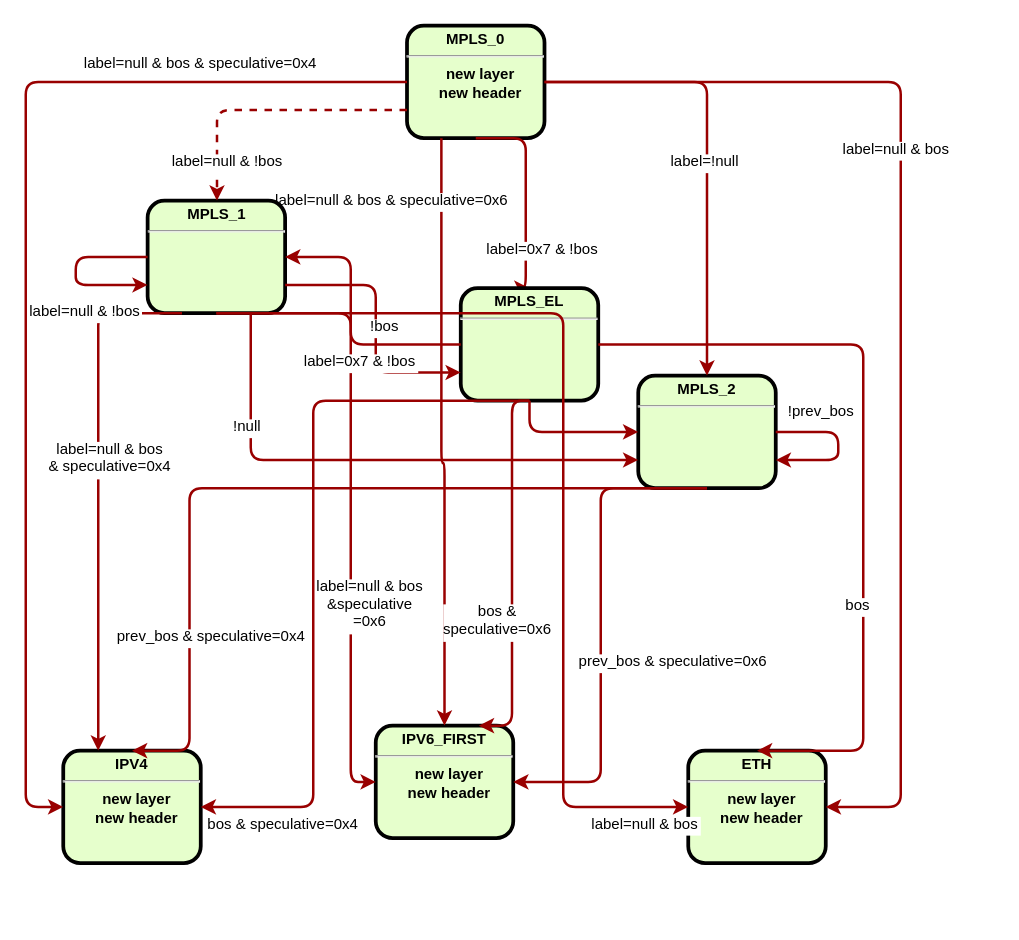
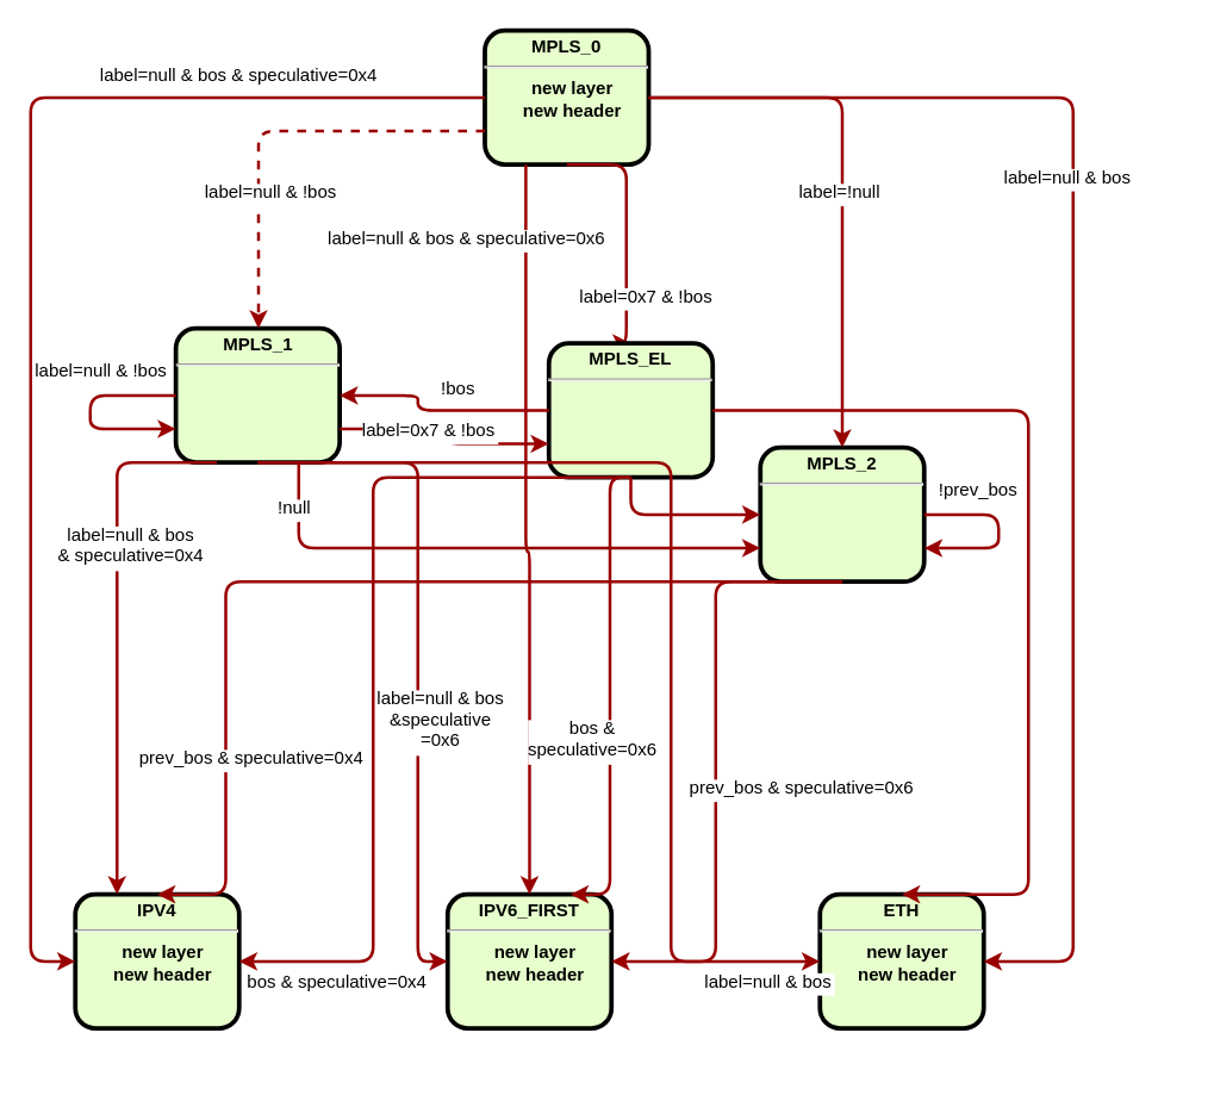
  <mxCell id="0" />
  <mxCell id="1" parent="0" />
  <mxCell id="2" value="&lt;p style=&quot;margin: 4px 0px 0px ; text-align: center&quot;&gt;&lt;strong&gt;MPLS_0&lt;/strong&gt;&lt;/p&gt;&lt;hr&gt;&lt;p style=&quot;margin: 0px ; margin-left: 8px&quot;&gt;new layer&lt;/p&gt;&lt;p style=&quot;margin: 0px ; margin-left: 8px&quot;&gt;new header&lt;/p&gt;" style="verticalAlign=middle;align=center;overflow=fill;fontSize=12;fontFamily=Helvetica;html=1;rounded=1;fontStyle=1;strokeWidth=3;fillColor=#E6FFCC" parent="1" vertex="1"><mxGeometry x="325" y="20" width="110" height="90" as="geometry" /></mxCell>
  <mxCell id="3" value="" style="edgeStyle=elbowEdgeStyle;elbow=horizontal;strokeColor=#990000;strokeWidth=2;exitX=0.5;exitY=1;exitDx=0;exitDy=0;entryX=0.5;entryY=0;entryDx=0;entryDy=0;" parent="1" source="2" target="14" edge="1"><mxGeometry width="100" height="100" relative="1" as="geometry"><mxPoint x="448.5" y="520" as="sourcePoint" /><mxPoint x="545" y="188" as="targetPoint" /><Array as="points"><mxPoint x="420" y="170" /></Array></mxGeometry></mxCell>
- <mxCell id="4" value="&lt;p style=&quot;margin: 4px 0px 0px ; text-align: center&quot;&gt;IPV6_FIRST&lt;/p&gt;&lt;hr&gt;&lt;p style=&quot;margin: 0px 0px 0px 8px&quot;&gt;new layer&lt;/p&gt;&lt;p style=&quot;margin: 0px 0px 0px 8px&quot;&gt;new header&lt;/p&gt;" style="verticalAlign=middle;align=center;overflow=fill;fontSize=12;fontFamily=Helvetica;html=1;rounded=1;fontStyle=1;strokeWidth=3;fillColor=#E6FFCC" parent="1" vertex="1"><mxGeometry x="300" y="580" width="110" height="90" as="geometry" /></mxCell>
+ <mxCell id="4" value="&lt;p style=&quot;margin: 4px 0px 0px ; text-align: center&quot;&gt;IPV6_FIRST&lt;/p&gt;&lt;hr&gt;&lt;p style=&quot;margin: 0px 0px 0px 8px&quot;&gt;new layer&lt;/p&gt;&lt;p style=&quot;margin: 0px 0px 0px 8px&quot;&gt;new header&lt;/p&gt;" style="verticalAlign=middle;align=center;overflow=fill;fontSize=12;fontFamily=Helvetica;html=1;rounded=1;fontStyle=1;strokeWidth=3;fillColor=#E6FFCC" parent="1" vertex="1"><mxGeometry x="300" y="600" width="110" height="90" as="geometry" /></mxCell>
  <mxCell id="5" value="&lt;p style=&quot;margin: 4px 0px 0px ; text-align: center&quot;&gt;ETH&lt;/p&gt;&lt;hr&gt;&lt;p style=&quot;margin: 0px 0px 0px 8px&quot;&gt;new layer&lt;/p&gt;&lt;p style=&quot;margin: 0px 0px 0px 8px&quot;&gt;new header&lt;/p&gt;" style="verticalAlign=middle;align=center;overflow=fill;fontSize=12;fontFamily=Helvetica;html=1;rounded=1;fontStyle=1;strokeWidth=3;fillColor=#E6FFCC" parent="1" vertex="1"><mxGeometry x="550" y="600" width="110" height="90" as="geometry" /></mxCell>
  <mxCell id="6" value="&lt;p style=&quot;margin: 4px 0px 0px ; text-align: center&quot;&gt;IPV4&lt;/p&gt;&lt;hr&gt;&lt;p style=&quot;margin: 0px ; margin-left: 8px&quot;&gt;&lt;span&gt;new layer&lt;/span&gt;&lt;br&gt;&lt;/p&gt;&lt;p style=&quot;margin: 0px 0px 0px 8px&quot;&gt;new header&lt;/p&gt;" style="verticalAlign=middle;align=center;overflow=fill;fontSize=12;fontFamily=Helvetica;html=1;rounded=1;fontStyle=1;strokeWidth=3;fillColor=#E6FFCC" parent="1" vertex="1"><mxGeometry x="50" y="600" width="110" height="90" as="geometry" /></mxCell>
  <mxCell id="7" value="&lt;p style=&quot;margin: 4px 0px 0px ; text-align: center&quot;&gt;MPLS_2&lt;/p&gt;&lt;hr&gt;&lt;p style=&quot;margin: 0px 0px 0px 8px&quot;&gt;&lt;br&gt;&lt;/p&gt;" style="verticalAlign=middle;align=center;overflow=fill;fontSize=12;fontFamily=Helvetica;html=1;rounded=1;fontStyle=1;strokeWidth=3;fillColor=#E6FFCC" parent="1" vertex="1"><mxGeometry x="510" y="300" width="110" height="90" as="geometry" /></mxCell>
  <mxCell id="8" value="" style="edgeStyle=elbowEdgeStyle;elbow=vertical;strokeColor=#990000;strokeWidth=2;exitX=1;exitY=0.5;exitDx=0;exitDy=0;entryX=1;entryY=0.5;entryDx=0;entryDy=0;" parent="1" source="2" target="5" edge="1"><mxGeometry width="100" height="100" relative="1" as="geometry"><mxPoint x="809" y="420" as="sourcePoint" /><mxPoint x="393.167" y="530.167" as="targetPoint" /><Array as="points"><mxPoint x="720" y="220" /><mxPoint x="399" y="461.5" /></Array></mxGeometry></mxCell>
  <mxCell id="9" value="" style="edgeStyle=elbowEdgeStyle;elbow=vertical;strokeColor=#990000;strokeWidth=2;exitX=0.25;exitY=1;exitDx=0;exitDy=0;entryX=0.5;entryY=0;entryDx=0;entryDy=0;" parent="1" source="2" target="4" edge="1"><mxGeometry width="100" height="100" relative="1" as="geometry"><mxPoint x="781" y="420" as="sourcePoint" /><mxPoint x="262.833" y="530.167" as="targetPoint" /><Array as="points"><mxPoint x="310" y="370" /><mxPoint x="320" y="220" /><mxPoint x="280" y="360" /><mxPoint x="290" y="390" /><mxPoint x="272" y="442" /></Array></mxGeometry></mxCell>
  <mxCell id="10" value="" style="edgeStyle=elbowEdgeStyle;elbow=vertical;strokeColor=#990000;strokeWidth=2;exitX=0;exitY=0.5;exitDx=0;exitDy=0;entryX=0;entryY=0.5;entryDx=0;entryDy=0;" parent="1" source="2" target="6" edge="1"><mxGeometry width="100" height="100" relative="1" as="geometry"><mxPoint x="781" y="420" as="sourcePoint" /><mxPoint x="185.333" y="530.167" as="targetPoint" /><Array as="points"><mxPoint x="20" y="300" /></Array></mxGeometry></mxCell>
  <mxCell id="11" value="label=null &amp; bos &amp; speculative=0x4" style="text;spacingTop=-5;align=center;fontColor=#000000;labelBackgroundColor=#FFFFFF;" parent="1" vertex="1"><mxGeometry x="83.5" y="41" width="153" height="24" as="geometry" /></mxCell>
  <mxCell id="12" value="label=null &amp; bos &amp; speculative=0x6" style="text;spacingTop=-5;align=center;fontColor=#000000;labelBackgroundColor=#FFFFFF;" parent="1" vertex="1"><mxGeometry x="236.5" y="151" width="153" height="24" as="geometry" /></mxCell>
- <mxCell id="13" value="&lt;p style=&quot;margin: 4px 0px 0px ; text-align: center&quot;&gt;MPLS_1&lt;/p&gt;&lt;hr&gt;&lt;p style=&quot;margin: 0px 0px 0px 8px&quot;&gt;&lt;br&gt;&lt;/p&gt;" style="verticalAlign=middle;align=center;overflow=fill;fontSize=12;fontFamily=Helvetica;html=1;rounded=1;fontStyle=1;strokeWidth=3;fillColor=#E6FFCC" parent="1" vertex="1"><mxGeometry x="117.5" y="160" width="110" height="90" as="geometry" /></mxCell>
+ <mxCell id="13" value="&lt;p style=&quot;margin: 4px 0px 0px ; text-align: center&quot;&gt;MPLS_1&lt;/p&gt;&lt;hr&gt;&lt;p style=&quot;margin: 0px 0px 0px 8px&quot;&gt;&lt;br&gt;&lt;/p&gt;" style="verticalAlign=middle;align=center;overflow=fill;fontSize=12;fontFamily=Helvetica;html=1;rounded=1;fontStyle=1;strokeWidth=3;fillColor=#E6FFCC" parent="1" vertex="1"><mxGeometry x="117.5" y="220" width="110" height="90" as="geometry" /></mxCell>
  <mxCell id="14" value="&lt;p style=&quot;margin: 4px 0px 0px ; text-align: center&quot;&gt;MPLS_EL&lt;/p&gt;&lt;hr&gt;&lt;p style=&quot;margin: 0px 0px 0px 8px&quot;&gt;&lt;br&gt;&lt;/p&gt;" style="verticalAlign=middle;align=center;overflow=fill;fontSize=12;fontFamily=Helvetica;html=1;rounded=1;fontStyle=1;strokeWidth=3;fillColor=#E6FFCC" parent="1" vertex="1"><mxGeometry x="368" y="230" width="110" height="90" as="geometry" /></mxCell>
  <mxCell id="15" value="" style="edgeStyle=elbowEdgeStyle;elbow=horizontal;strokeColor=#990000;strokeWidth=2;exitX=0;exitY=0.75;exitDx=0;exitDy=0;entryX=0.5;entryY=0;entryDx=0;entryDy=0;dashed=1;" parent="1" source="2" target="13" edge="1"><mxGeometry width="100" height="100" relative="1" as="geometry"><mxPoint x="266.5" y="120" as="sourcePoint" /><mxPoint x="291.5" y="250" as="targetPoint" /><Array as="points"><mxPoint x="173" y="130" /></Array></mxGeometry></mxCell>
  <mxCell id="16" value="" style="edgeStyle=elbowEdgeStyle;elbow=horizontal;strokeColor=#990000;strokeWidth=2;exitX=1;exitY=0.5;exitDx=0;exitDy=0;entryX=0.5;entryY=0;entryDx=0;entryDy=0;" parent="1" source="2" target="7" edge="1"><mxGeometry width="100" height="100" relative="1" as="geometry"><mxPoint x="485" y="50" as="sourcePoint" /><mxPoint x="510" y="180" as="targetPoint" /><Array as="points"><mxPoint x="565" y="200" /></Array></mxGeometry></mxCell>
  <mxCell id="17" value="" style="edgeStyle=elbowEdgeStyle;elbow=horizontal;strokeColor=#990000;strokeWidth=2;exitX=0.5;exitY=1;exitDx=0;exitDy=0;entryX=0.5;entryY=0;entryDx=0;entryDy=0;" parent="1" source="7" target="6" edge="1"><mxGeometry width="100" height="100" relative="1" as="geometry"><mxPoint x="444.5" y="420" as="sourcePoint" /><mxPoint x="574.5" y="655" as="targetPoint" /><Array as="points"><mxPoint x="151" y="480" /></Array></mxGeometry></mxCell>
  <mxCell id="18" value="" style="edgeStyle=elbowEdgeStyle;elbow=horizontal;strokeColor=#990000;strokeWidth=2;exitX=0.5;exitY=1;exitDx=0;exitDy=0;entryX=1;entryY=0.5;entryDx=0;entryDy=0;" parent="1" source="7" target="4" edge="1"><mxGeometry width="100" height="100" relative="1" as="geometry"><mxPoint x="745" y="435" as="sourcePoint" /><mxPoint x="331" y="595" as="targetPoint" /><Array as="points"><mxPoint x="480" y="490" /></Array></mxGeometry></mxCell>
  <mxCell id="19" value="" style="edgeStyle=elbowEdgeStyle;elbow=horizontal;strokeColor=#990000;strokeWidth=2;exitX=1;exitY=0.5;exitDx=0;exitDy=0;entryX=1;entryY=0.75;entryDx=0;entryDy=0;" parent="1" source="7" target="7" edge="1"><mxGeometry width="100" height="100" relative="1" as="geometry"><mxPoint x="672" y="412" as="sourcePoint" /><mxPoint x="520" y="627" as="targetPoint" /><Array as="points"><mxPoint x="670" y="345" /><mxPoint x="690" y="360" /></Array></mxGeometry></mxCell>
  <mxCell id="20" value="" style="edgeStyle=elbowEdgeStyle;elbow=horizontal;strokeColor=#990000;strokeWidth=2;exitX=0;exitY=0.5;exitDx=0;exitDy=0;entryX=1;entryY=0.5;entryDx=0;entryDy=0;" parent="1" source="14" target="13" edge="1"><mxGeometry width="100" height="100" relative="1" as="geometry"><mxPoint x="240" y="215" as="sourcePoint" /><mxPoint x="300" y="340" as="targetPoint" /><Array as="points"><mxPoint x="280" y="275" /></Array></mxGeometry></mxCell>
  <mxCell id="21" value="" style="edgeStyle=elbowEdgeStyle;elbow=horizontal;strokeColor=#990000;strokeWidth=2;exitX=0.5;exitY=1;exitDx=0;exitDy=0;entryX=1;entryY=0.5;entryDx=0;entryDy=0;" parent="1" source="14" target="6" edge="1"><mxGeometry width="100" height="100" relative="1" as="geometry"><mxPoint x="346" y="355" as="sourcePoint" /><mxPoint x="206" y="345" as="targetPoint" /><Array as="points"><mxPoint x="250" y="500" /></Array></mxGeometry></mxCell>
  <mxCell id="22" value="" style="edgeStyle=elbowEdgeStyle;elbow=horizontal;strokeColor=#990000;strokeWidth=2;exitX=0.5;exitY=1;exitDx=0;exitDy=0;entryX=0;entryY=0.5;entryDx=0;entryDy=0;" parent="1" source="14" target="7" edge="1"><mxGeometry width="100" height="100" relative="1" as="geometry"><mxPoint x="453" y="350" as="sourcePoint" /><mxPoint x="236" y="635" as="targetPoint" /><Array as="points"><mxPoint x="423" y="340" /></Array></mxGeometry></mxCell>
  <mxCell id="23" value="" style="edgeStyle=elbowEdgeStyle;elbow=horizontal;strokeColor=#990000;strokeWidth=2;exitX=0.5;exitY=1;exitDx=0;exitDy=0;entryX=0.75;entryY=0;entryDx=0;entryDy=0;" parent="1" source="14" target="4" edge="1"><mxGeometry width="100" height="100" relative="1" as="geometry"><mxPoint x="409" y="345" as="sourcePoint" /><mxPoint x="496" y="370" as="targetPoint" /><Array as="points"><mxPoint x="409" y="365" /></Array></mxGeometry></mxCell>
  <mxCell id="24" value="" style="edgeStyle=elbowEdgeStyle;elbow=horizontal;strokeColor=#990000;strokeWidth=2;exitX=1;exitY=0.5;exitDx=0;exitDy=0;entryX=0.5;entryY=0;entryDx=0;entryDy=0;" parent="1" source="14" target="5" edge="1"><mxGeometry width="100" height="100" relative="1" as="geometry"><mxPoint x="471" y="330" as="sourcePoint" /><mxPoint x="434" y="570" as="targetPoint" /><Array as="points"><mxPoint x="690" y="380" /></Array></mxGeometry></mxCell>
  <mxCell id="25" value="" style="edgeStyle=elbowEdgeStyle;elbow=horizontal;strokeColor=#990000;strokeWidth=2;exitX=0;exitY=0.5;exitDx=0;exitDy=0;entryX=0;entryY=0.75;entryDx=0;entryDy=0;" parent="1" source="13" target="13" edge="1"><mxGeometry width="100" height="100" relative="1" as="geometry"><mxPoint y="253.5" as="sourcePoint" x="40" /><mxPoint y="276.5" as="targetPoint" x="40" /><Array as="points"><mxPoint x="60" y="270" /><mxPoint x="90" y="253.5" /><mxPoint x="110" y="268.5" /></Array></mxGeometry></mxCell>
  <mxCell id="26" value="" style="edgeStyle=elbowEdgeStyle;elbow=horizontal;strokeColor=#990000;strokeWidth=2;exitX=1;exitY=0.75;exitDx=0;exitDy=0;entryX=0;entryY=0.75;entryDx=0;entryDy=0;" parent="1" source="13" target="14" edge="1"><mxGeometry width="100" height="100" relative="1" as="geometry"><mxPoint x="256.5" y="333.5" as="sourcePoint" /><mxPoint x="256.5" y="356.5" as="targetPoint" /><Array as="points"><mxPoint x="300" y="298" /><mxPoint x="228.5" y="322" /><mxPoint x="248.5" y="337" /></Array></mxGeometry></mxCell>
  <mxCell id="27" value="" style="edgeStyle=elbowEdgeStyle;elbow=horizontal;strokeColor=#990000;strokeWidth=2;exitX=0.75;exitY=1;exitDx=0;exitDy=0;entryX=0;entryY=0.75;entryDx=0;entryDy=0;" parent="1" source="13" target="7" edge="1"><mxGeometry width="100" height="100" relative="1" as="geometry"><mxPoint x="180" y="357" as="sourcePoint" /><mxPoint x="320" y="367" as="targetPoint" /><Array as="points"><mxPoint x="200" y="340" /><mxPoint x="180.5" y="391" /><mxPoint x="200.5" y="406" /></Array></mxGeometry></mxCell>
  <mxCell id="28" value="" style="edgeStyle=elbowEdgeStyle;elbow=horizontal;strokeColor=#990000;strokeWidth=2;exitX=0.25;exitY=1;exitDx=0;exitDy=0;entryX=0.25;entryY=0;entryDx=0;entryDy=0;" parent="1" source="13" target="6" edge="1"><mxGeometry width="100" height="100" relative="1" as="geometry"><mxPoint x="70" y="371" as="sourcePoint" /><mxPoint x="380" y="429" as="targetPoint" /><Array as="points"><mxPoint x="78" y="460" /><mxPoint x="50.5" y="452" /><mxPoint x="70.5" y="467" /></Array></mxGeometry></mxCell>
  <mxCell id="29" value="" style="edgeStyle=elbowEdgeStyle;elbow=horizontal;strokeColor=#990000;strokeWidth=2;exitX=0.5;exitY=1;exitDx=0;exitDy=0;entryX=0;entryY=0.5;entryDx=0;entryDy=0;" parent="1" source="13" target="4" edge="1"><mxGeometry width="100" height="100" relative="1" as="geometry"><mxPoint x="155" y="320" as="sourcePoint" /><mxPoint x="134" y="570" as="targetPoint" /><Array as="points"><mxPoint x="280" y="460" /><mxPoint x="60.5" y="462" /><mxPoint x="80.5" y="477" /></Array></mxGeometry></mxCell>
  <mxCell id="30" value="" style="edgeStyle=elbowEdgeStyle;elbow=horizontal;strokeColor=#990000;strokeWidth=2;exitX=0.5;exitY=1;exitDx=0;exitDy=0;entryX=0;entryY=0.5;entryDx=0;entryDy=0;" parent="1" source="13" target="5" edge="1"><mxGeometry width="100" height="100" relative="1" as="geometry"><mxPoint x="183" y="320" as="sourcePoint" /><mxPoint x="313" y="615" as="targetPoint" /><Array as="points"><mxPoint x="450" y="480" /><mxPoint x="70.5" y="472" /><mxPoint x="90.5" y="487" /></Array></mxGeometry></mxCell>
  <mxCell id="31" value="label=null &amp; bos" style="text;spacingTop=-5;align=center;fontColor=#000000;labelBackgroundColor=#FFFFFF;" parent="1" vertex="1"><mxGeometry x="640" y="110" width="153" height="24" as="geometry" /></mxCell>
  <mxCell id="32" value="label=!null" style="text;spacingTop=-5;align=center;fontColor=#000000;labelBackgroundColor=#FFFFFF;" parent="1" vertex="1"><mxGeometry x="487" y="120" width="153" height="24" as="geometry" /></mxCell>
  <mxCell id="33" value="label=null &amp; !bos" style="text;spacingTop=-5;align=center;fontColor=#000000;labelBackgroundColor=#FFFFFF;" parent="1" vertex="1"><mxGeometry x="105" y="120" width="153" height="24" as="geometry" /></mxCell>
  <mxCell id="34" value="label=0x7 &amp; !bos" style="text;spacingTop=-5;align=center;fontColor=#000000;labelBackgroundColor=#FFFFFF;" parent="1" vertex="1"><mxGeometry x="357" y="190" width="153" height="24" as="geometry" /></mxCell>
  <mxCell id="35" value="!prev_bos" style="text;spacingTop=-5;align=center;fontColor=#000000;labelBackgroundColor=#FFFFFF;" parent="1" vertex="1"><mxGeometry x="580" y="320" width="153" height="24" as="geometry" /></mxCell>
  <mxCell id="36" value="prev_bos &amp; speculative=0x4" style="text;spacingTop=-5;align=center;fontColor=#000000;labelBackgroundColor=#FFFFFF;" parent="1" vertex="1"><mxGeometry x="117.5" y="500" width="102" height="70" as="geometry" /></mxCell>
  <mxCell id="37" value="prev_bos &amp; speculative=0x6" style="text;spacingTop=-5;align=center;fontColor=#000000;labelBackgroundColor=#FFFFFF;" parent="1" vertex="1"><mxGeometry x="487" y="520" width="102" height="70" as="geometry" /></mxCell>
  <mxCell id="38" value="bos &amp; speculative=0x4" style="text;spacingTop=-5;align=center;fontColor=#000000;labelBackgroundColor=#FFFFFF;" parent="1" vertex="1"><mxGeometry x="188.5" y="650" width="75" height="70" as="geometry" /></mxCell>
  <mxCell id="39" value="bos &amp; &#10;speculative=0x6" style="text;spacingTop=-5;align=center;fontColor=#000000;labelBackgroundColor=#FFFFFF;" parent="1" vertex="1"><mxGeometry x="360" y="480" width="75" height="80" as="geometry" /></mxCell>
- <mxCell id="40" value="bos &#10;" style="text;spacingTop=-5;align=center;fontColor=#000000;labelBackgroundColor=#FFFFFF;" parent="1" vertex="1"><mxGeometry x="650" y="475" width="75" height="80" as="geometry" /></mxCell>
  <mxCell id="41" value="!bos &#10;" style="text;spacingTop=-5;align=center;fontColor=#000000;labelBackgroundColor=#FFFFFF;" parent="1" vertex="1"><mxGeometry x="271.5" y="252" width="75" height="80" as="geometry" /></mxCell>
  <mxCell id="42" value="label=null &amp; !bos" style="text;spacingTop=-5;align=center;fontColor=#000000;labelBackgroundColor=#FFFFFF;" parent="1" vertex="1"><mxGeometry x="30" y="240" width="75" height="80" as="geometry" /></mxCell>
  <mxCell id="43" value="label=null &amp; bos&#10;&amp; speculative=0x4" style="text;spacingTop=-5;align=center;fontColor=#000000;labelBackgroundColor=#FFFFFF;" parent="1" vertex="1"><mxGeometry x="50" y="350" width="75" height="80" as="geometry" /></mxCell>
  <mxCell id="44" value="label=null &amp; bos&#10;&amp;speculative&#10;=0x6" style="text;spacingTop=-5;align=center;fontColor=#000000;labelBackgroundColor=#FFFFFF;" parent="1" vertex="1"><mxGeometry x="258" y="460" width="75" height="80" as="geometry" /></mxCell>
  <mxCell id="45" value="label=null &amp; bos" style="text;spacingTop=-5;align=center;fontColor=#000000;labelBackgroundColor=#FFFFFF;" parent="1" vertex="1"><mxGeometry x="478" y="650" width="75" height="80" as="geometry" /></mxCell>
  <mxCell id="46" value="!null &#10;" style="text;spacingTop=-5;align=center;fontColor=#000000;labelBackgroundColor=#FFFFFF;" parent="1" vertex="1"><mxGeometry x="161.5" y="332" width="75" height="80" as="geometry" /></mxCell>
  <mxCell id="47" value="label=0x7 &amp; !bos" style="text;spacingTop=-5;align=center;fontColor=#000000;labelBackgroundColor=#FFFFFF;" parent="1" vertex="1"><mxGeometry x="250" y="280" width="75" height="80" as="geometry" /></mxCell>
